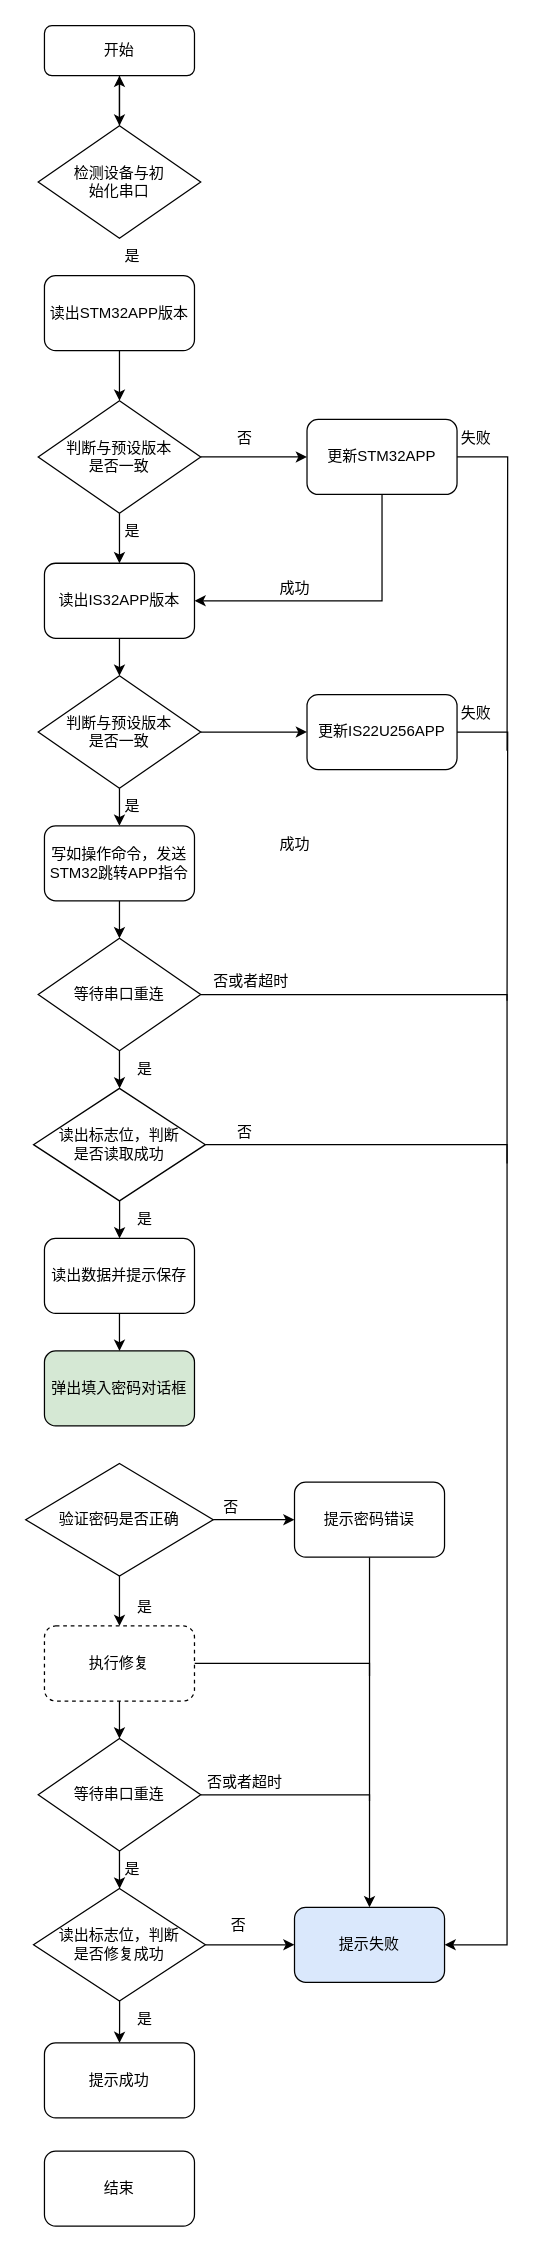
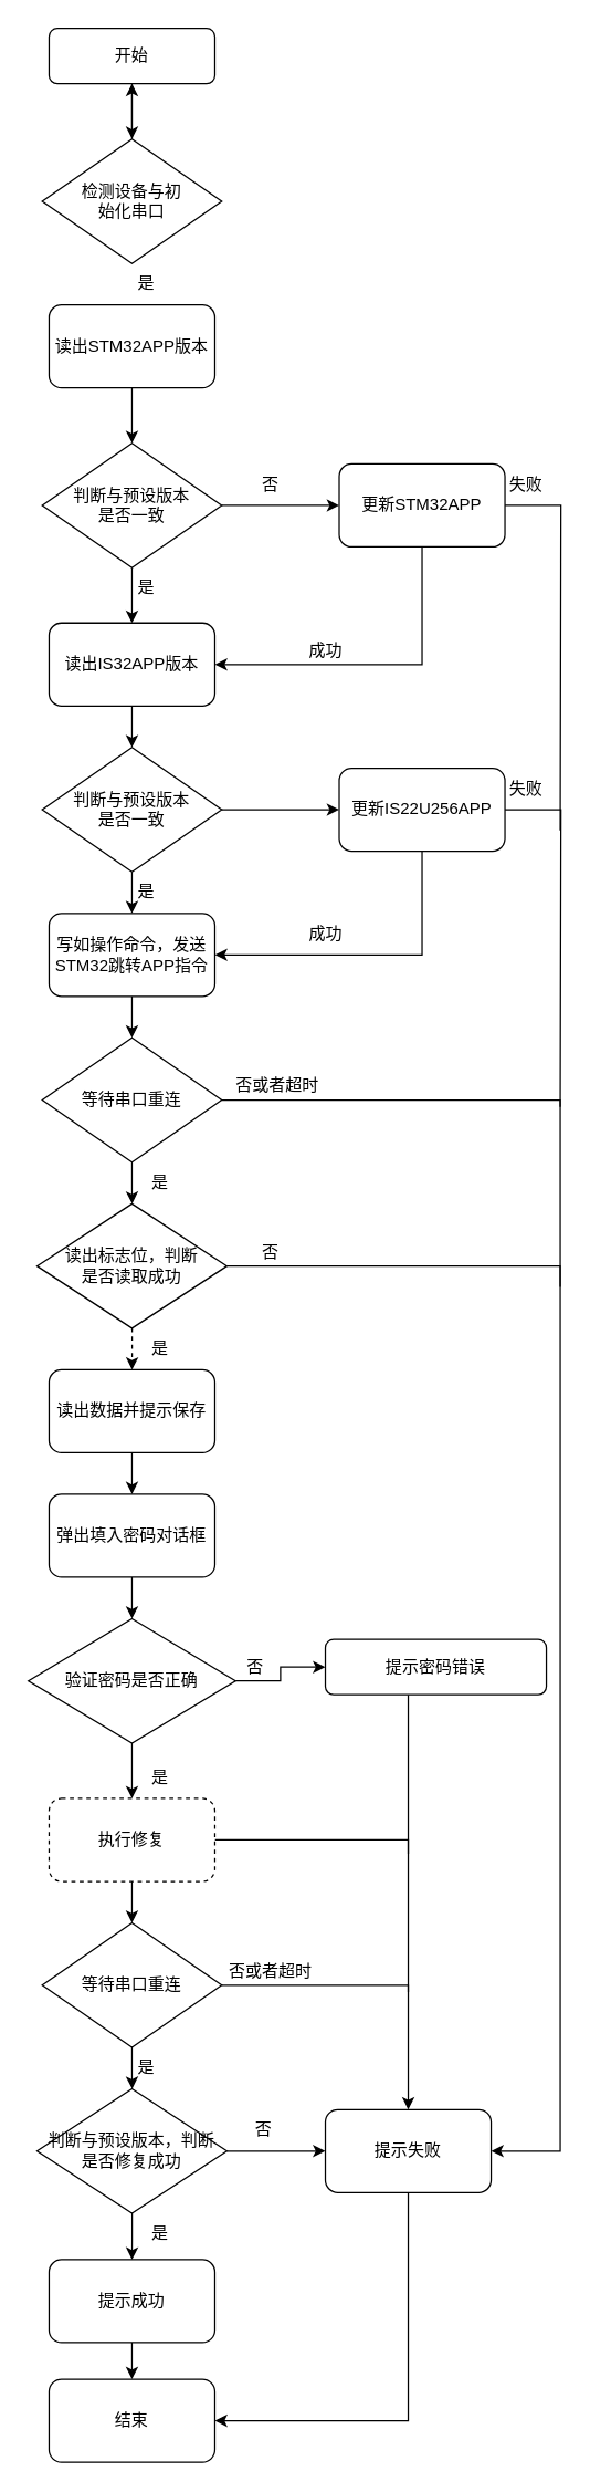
  <mxCell id="0" />
  <mxCell id="1" parent="0" />
  <mxCell id="2" value="" style="edgeStyle=orthogonalEdgeStyle;rounded=0;orthogonalLoop=1;jettySize=auto;html=1;" edge="1" parent="1" source="3"><mxGeometry relative="1" as="geometry"><mxPoint x="95" y="100" as="targetPoint" /></mxGeometry></mxCell>
  <mxCell id="3" value="开始" style="rounded=1;whiteSpace=wrap;html=1;fontSize=12;glass=0;strokeWidth=1;shadow=0;" parent="1" vertex="1"><mxGeometry x="35" y="20" width="120" height="40" as="geometry" /></mxCell>
  <mxCell id="4" value="" style="edgeStyle=orthogonalEdgeStyle;rounded=0;orthogonalLoop=1;jettySize=auto;html=1;" edge="1" parent="1" source="9" target="7"><mxGeometry relative="1" as="geometry" /></mxCell>
  <mxCell id="5" value="" style="edgeStyle=orthogonalEdgeStyle;rounded=0;orthogonalLoop=1;jettySize=auto;html=1;" edge="1" parent="1" source="7" target="13"><mxGeometry relative="1" as="geometry" /></mxCell>
  <mxCell id="6" value="" style="edgeStyle=orthogonalEdgeStyle;rounded=0;orthogonalLoop=1;jettySize=auto;html=1;endArrow=classic;endFill=1;" edge="1" parent="1" source="7" target="61"><mxGeometry relative="1" as="geometry" /></mxCell>
  <mxCell id="7" value="判断与预设版本&lt;br&gt;是否一致" style="rhombus;whiteSpace=wrap;html=1;direction=south;" vertex="1" parent="1"><mxGeometry x="30" y="320" width="130" height="90" as="geometry" /></mxCell>
  <mxCell id="8" value="是" style="text;html=1;align=center;verticalAlign=middle;resizable=0;points=[];autosize=1;strokeColor=none;fillColor=none;" vertex="1" parent="1"><mxGeometry x="85" y="190" width="40" height="30" as="geometry" /></mxCell>
  <mxCell id="9" value="读出STM32APP版本" style="rounded=1;whiteSpace=wrap;html=1;" vertex="1" parent="1"><mxGeometry x="35" y="220" width="120" height="60" as="geometry" /></mxCell>
  <mxCell id="10" value="" style="edgeStyle=orthogonalEdgeStyle;rounded=0;orthogonalLoop=1;jettySize=auto;html=1;" edge="1" parent="1" source="11" target="3"><mxGeometry relative="1" as="geometry" /></mxCell>
  <mxCell id="11" value="检测设备与初&lt;br&gt;始化串口" style="rhombus;whiteSpace=wrap;html=1;" vertex="1" parent="1"><mxGeometry x="30" y="100" width="130" height="90" as="geometry" /></mxCell>
  <mxCell id="12" value="" style="edgeStyle=orthogonalEdgeStyle;rounded=0;orthogonalLoop=1;jettySize=auto;html=1;" edge="1" parent="1" source="13" target="17"><mxGeometry relative="1" as="geometry" /></mxCell>
  <mxCell id="13" value="读出IS32APP版本" style="rounded=1;whiteSpace=wrap;html=1;" vertex="1" parent="1"><mxGeometry x="35" y="450" width="120" height="60" as="geometry" /></mxCell>
  <mxCell id="14" value="是" style="text;html=1;align=center;verticalAlign=middle;resizable=0;points=[];autosize=1;strokeColor=none;fillColor=none;" vertex="1" parent="1"><mxGeometry x="85" y="410" width="40" height="30" as="geometry" /></mxCell>
  <mxCell id="15" value="" style="edgeStyle=orthogonalEdgeStyle;rounded=0;orthogonalLoop=1;jettySize=auto;html=1;" edge="1" parent="1" source="17" target="20"><mxGeometry relative="1" as="geometry" /></mxCell>
  <mxCell id="16" value="" style="edgeStyle=orthogonalEdgeStyle;rounded=0;orthogonalLoop=1;jettySize=auto;html=1;endArrow=classic;endFill=1;" edge="1" parent="1" source="17" target="65"><mxGeometry relative="1" as="geometry" /></mxCell>
  <mxCell id="17" value="判断与预设版本&lt;br&gt;是否一致" style="rhombus;whiteSpace=wrap;html=1;direction=south;" vertex="1" parent="1"><mxGeometry x="30" y="540" width="130" height="90" as="geometry" /></mxCell>
  <mxCell id="18" value="是" style="text;html=1;align=center;verticalAlign=middle;resizable=0;points=[];autosize=1;strokeColor=none;fillColor=none;" vertex="1" parent="1"><mxGeometry x="85" y="630" width="40" height="30" as="geometry" /></mxCell>
  <mxCell id="19" value="" style="edgeStyle=orthogonalEdgeStyle;rounded=0;orthogonalLoop=1;jettySize=auto;html=1;" edge="1" parent="1" source="20" target="23"><mxGeometry relative="1" as="geometry" /></mxCell>
  <mxCell id="20" value="写如操作命令，发送STM32跳转APP指令" style="rounded=1;whiteSpace=wrap;html=1;" vertex="1" parent="1"><mxGeometry x="35" y="660" width="120" height="60" as="geometry" /></mxCell>
  <mxCell id="21" value="" style="edgeStyle=orthogonalEdgeStyle;rounded=0;orthogonalLoop=1;jettySize=auto;html=1;" edge="1" parent="1" source="23" target="40"><mxGeometry relative="1" as="geometry" /></mxCell>
  <mxCell id="22" value="" style="edgeStyle=orthogonalEdgeStyle;rounded=0;orthogonalLoop=1;jettySize=auto;html=1;endArrow=none;endFill=0;" edge="1" parent="1" source="23"><mxGeometry relative="1" as="geometry"><mxPoint x="405" y="930" as="targetPoint" /><Array as="points"><mxPoint x="405" y="795" /><mxPoint x="405" y="920" /></Array></mxGeometry></mxCell>
  <mxCell id="23" value="等待串口重连" style="rhombus;whiteSpace=wrap;html=1;direction=south;" vertex="1" parent="1"><mxGeometry x="30" y="750" width="130" height="90" as="geometry" /></mxCell>
  <mxCell id="24" value="" style="edgeStyle=orthogonalEdgeStyle;rounded=0;orthogonalLoop=1;jettySize=auto;html=1;" edge="1" parent="1" source="25" target="28"><mxGeometry relative="1" as="geometry" /></mxCell>
  <mxCell id="25" value="读出数据并提示保存" style="rounded=1;whiteSpace=wrap;html=1;" vertex="1" parent="1"><mxGeometry x="35" y="990" width="120" height="60" as="geometry" /></mxCell>
  <mxCell id="26" value="是" style="text;html=1;align=center;verticalAlign=middle;resizable=0;points=[];autosize=1;strokeColor=none;fillColor=none;" vertex="1" parent="1"><mxGeometry x="95" y="840" width="40" height="30" as="geometry" /></mxCell>
- <mxCell id="28" value="弹出填入密码对话框" style="rounded=1;whiteSpace=wrap;html=1;fillColor=#d5e8d4;" vertex="1" parent="1"><mxGeometry x="35" y="1080" width="120" height="60" as="geometry" /></mxCell>
+ <mxCell id="27" value="" style="edgeStyle=orthogonalEdgeStyle;rounded=0;orthogonalLoop=1;jettySize=auto;html=1;" edge="1" parent="1" source="28" target="31"><mxGeometry relative="1" as="geometry" /></mxCell>
+ <mxCell id="28" value="弹出填入密码对话框" style="rounded=1;whiteSpace=wrap;html=1;" vertex="1" parent="1"><mxGeometry x="35" y="1080" width="120" height="60" as="geometry" /></mxCell>
  <mxCell id="29" value="" style="edgeStyle=orthogonalEdgeStyle;rounded=0;orthogonalLoop=1;jettySize=auto;html=1;" edge="1" parent="1" source="31" target="34"><mxGeometry relative="1" as="geometry" /></mxCell>
  <mxCell id="30" value="" style="edgeStyle=orthogonalEdgeStyle;rounded=0;orthogonalLoop=1;jettySize=auto;html=1;endArrow=classic;endFill=1;entryX=0;entryY=0.5;entryDx=0;entryDy=0;" edge="1" parent="1" source="31" target="57"><mxGeometry relative="1" as="geometry"><mxPoint x="265" y="1215" as="targetPoint" /></mxGeometry></mxCell>
  <mxCell id="31" value="验证密码是否正确" style="rhombus;whiteSpace=wrap;html=1;" vertex="1" parent="1"><mxGeometry x="20" y="1170" width="150" height="90" as="geometry" /></mxCell>
  <mxCell id="32" value="" style="edgeStyle=orthogonalEdgeStyle;rounded=0;orthogonalLoop=1;jettySize=auto;html=1;" edge="1" parent="1" source="34" target="37"><mxGeometry relative="1" as="geometry" /></mxCell>
  <mxCell id="33" value="" style="edgeStyle=orthogonalEdgeStyle;rounded=0;orthogonalLoop=1;jettySize=auto;html=1;endArrow=none;endFill=0;" edge="1" parent="1" source="34"><mxGeometry relative="1" as="geometry"><mxPoint x="295" y="1440" as="targetPoint" /><Array as="points"><mxPoint x="295" y="1330" /></Array></mxGeometry></mxCell>
  <mxCell id="34" value="执行修复" style="rounded=1;whiteSpace=wrap;html=1;dashed=1;" vertex="1" parent="1"><mxGeometry x="35" y="1300" width="120" height="60" as="geometry" /></mxCell>
  <mxCell id="35" value="" style="edgeStyle=orthogonalEdgeStyle;rounded=0;orthogonalLoop=1;jettySize=auto;html=1;" edge="1" parent="1" source="37" target="45"><mxGeometry relative="1" as="geometry" /></mxCell>
  <mxCell id="36" value="" style="edgeStyle=orthogonalEdgeStyle;rounded=0;orthogonalLoop=1;jettySize=auto;html=1;entryX=0.5;entryY=0;entryDx=0;entryDy=0;" edge="1" parent="1" source="37" target="47"><mxGeometry relative="1" as="geometry"><mxPoint x="305" y="1460" as="targetPoint" /><Array as="points"><mxPoint x="295" y="1435" /></Array></mxGeometry></mxCell>
  <mxCell id="37" value="等待串口重连" style="rhombus;whiteSpace=wrap;html=1;direction=south;" vertex="1" parent="1"><mxGeometry x="30" y="1390" width="130" height="90" as="geometry" /></mxCell>
- <mxCell id="38" value="" style="edgeStyle=orthogonalEdgeStyle;rounded=0;orthogonalLoop=1;jettySize=auto;html=1;" edge="1" parent="1" source="40" target="25"><mxGeometry relative="1" as="geometry" /></mxCell>
+ <mxCell id="38" value="" style="edgeStyle=orthogonalEdgeStyle;rounded=0;orthogonalLoop=1;jettySize=auto;html=1;dashed=1;" edge="1" parent="1" source="40" target="25"><mxGeometry relative="1" as="geometry" /></mxCell>
  <mxCell id="39" value="" style="edgeStyle=orthogonalEdgeStyle;rounded=0;orthogonalLoop=1;jettySize=auto;html=1;endArrow=classic;endFill=1;entryX=1;entryY=0.5;entryDx=0;entryDy=0;" edge="1" parent="1" source="40" target="47"><mxGeometry relative="1" as="geometry"><mxPoint x="485" y="910" as="targetPoint" /><Array as="points"><mxPoint x="405" y="915" /><mxPoint x="405" y="1555" /></Array></mxGeometry></mxCell>
  <mxCell id="40" value="读出标志位，判断&lt;br&gt;是否读取成功" style="rhombus;whiteSpace=wrap;html=1;" vertex="1" parent="1"><mxGeometry x="26.25" y="870" width="137.5" height="90" as="geometry" /></mxCell>
  <mxCell id="41" value="是" style="text;html=1;align=center;verticalAlign=middle;resizable=0;points=[];autosize=1;strokeColor=none;fillColor=none;" vertex="1" parent="1"><mxGeometry x="95" y="960" width="40" height="30" as="geometry" /></mxCell>
  <mxCell id="42" value="是" style="text;html=1;align=center;verticalAlign=middle;resizable=0;points=[];autosize=1;strokeColor=none;fillColor=none;" vertex="1" parent="1"><mxGeometry x="95" y="1270" width="40" height="30" as="geometry" /></mxCell>
  <mxCell id="43" value="" style="edgeStyle=orthogonalEdgeStyle;rounded=0;orthogonalLoop=1;jettySize=auto;html=1;" edge="1" parent="1" source="45" target="47"><mxGeometry relative="1" as="geometry" /></mxCell>
  <mxCell id="44" value="" style="edgeStyle=orthogonalEdgeStyle;rounded=0;orthogonalLoop=1;jettySize=auto;html=1;" edge="1" parent="1" source="45" target="49"><mxGeometry relative="1" as="geometry" /></mxCell>
- <mxCell id="45" value="读出标志位，判断&lt;br&gt;是否修复成功" style="rhombus;whiteSpace=wrap;html=1;" vertex="1" parent="1"><mxGeometry x="26.25" y="1510" width="137.5" height="90" as="geometry" /></mxCell>
- <mxCell id="47" value="提示失败" style="rounded=1;whiteSpace=wrap;html=1;fillColor=#dae8fc;" vertex="1" parent="1"><mxGeometry x="235" y="1525" width="120" height="60" as="geometry" /></mxCell>
+ <mxCell id="45" value="判断与预设版本，判断&lt;br&gt;是否修复成功" style="rhombus;whiteSpace=wrap;html=1;" vertex="1" parent="1"><mxGeometry x="26.25" y="1510" width="137.5" height="90" as="geometry" /></mxCell>
+ <mxCell id="46" value="" style="edgeStyle=orthogonalEdgeStyle;rounded=0;orthogonalLoop=1;jettySize=auto;html=1;" edge="1" parent="1" source="47" target="50"><mxGeometry relative="1" as="geometry"><mxPoint x="195" y="1760" as="targetPoint" /><Array as="points"><mxPoint x="295" y="1750" /></Array></mxGeometry></mxCell>
+ <mxCell id="47" value="提示失败" style="rounded=1;whiteSpace=wrap;html=1;" vertex="1" parent="1"><mxGeometry x="235" y="1525" width="120" height="60" as="geometry" /></mxCell>
+ <mxCell id="48" value="" style="edgeStyle=orthogonalEdgeStyle;rounded=0;orthogonalLoop=1;jettySize=auto;html=1;" edge="1" parent="1" source="49" target="50"><mxGeometry relative="1" as="geometry" /></mxCell>
  <mxCell id="49" value="提示成功" style="rounded=1;whiteSpace=wrap;html=1;" vertex="1" parent="1"><mxGeometry x="35" y="1633.5" width="120" height="60" as="geometry" /></mxCell>
  <mxCell id="50" value="结束" style="rounded=1;whiteSpace=wrap;html=1;" vertex="1" parent="1"><mxGeometry x="35" y="1720" width="120" height="60" as="geometry" /></mxCell>
  <mxCell id="51" value="是" style="text;html=1;align=center;verticalAlign=middle;resizable=0;points=[];autosize=1;strokeColor=none;fillColor=none;" vertex="1" parent="1"><mxGeometry x="85" y="1480" width="40" height="30" as="geometry" /></mxCell>
  <mxCell id="52" value="是" style="text;html=1;align=center;verticalAlign=middle;resizable=0;points=[];autosize=1;strokeColor=none;fillColor=none;" vertex="1" parent="1"><mxGeometry x="95" y="1600" width="40" height="30" as="geometry" /></mxCell>
  <mxCell id="53" value="否" style="text;html=1;align=center;verticalAlign=middle;resizable=0;points=[];autosize=1;strokeColor=none;fillColor=none;" vertex="1" parent="1"><mxGeometry x="170" y="1525" width="40" height="30" as="geometry" /></mxCell>
  <mxCell id="54" value="否或者超时" style="text;html=1;align=center;verticalAlign=middle;resizable=0;points=[];autosize=1;strokeColor=none;fillColor=none;" vertex="1" parent="1"><mxGeometry x="155" y="1410" width="80" height="30" as="geometry" /></mxCell>
  <mxCell id="55" value="否" style="text;html=1;align=center;verticalAlign=middle;resizable=0;points=[];autosize=1;strokeColor=none;fillColor=none;" vertex="1" parent="1"><mxGeometry x="163.75" y="1190" width="40" height="30" as="geometry" /></mxCell>
  <mxCell id="56" value="" style="edgeStyle=orthogonalEdgeStyle;rounded=0;orthogonalLoop=1;jettySize=auto;html=1;endArrow=none;endFill=0;" edge="1" parent="1" source="57"><mxGeometry relative="1" as="geometry"><mxPoint x="295" y="1340" as="targetPoint" /><Array as="points"><mxPoint x="295" y="1325" /></Array></mxGeometry></mxCell>
- <mxCell id="57" value="提示密码错误" style="rounded=1;whiteSpace=wrap;html=1;" vertex="1" parent="1"><mxGeometry x="235" y="1185" width="120" height="60" as="geometry" /></mxCell>
+ <mxCell id="57" value="提示密码错误" style="rounded=1;whiteSpace=wrap;html=1;" vertex="1" parent="1"><mxGeometry x="235" y="1185" width="160" height="40" as="geometry" /></mxCell>
  <mxCell id="58" value="否" style="text;html=1;align=center;verticalAlign=middle;resizable=0;points=[];autosize=1;strokeColor=none;fillColor=none;" vertex="1" parent="1"><mxGeometry x="175" y="890" width="40" height="30" as="geometry" /></mxCell>
  <mxCell id="59" value="" style="edgeStyle=orthogonalEdgeStyle;rounded=0;orthogonalLoop=1;jettySize=auto;html=1;endArrow=classic;endFill=1;entryX=1;entryY=0.5;entryDx=0;entryDy=0;exitX=0.5;exitY=1;exitDx=0;exitDy=0;" edge="1" parent="1" source="61" target="13"><mxGeometry relative="1" as="geometry"><mxPoint x="305" y="460" as="sourcePoint" /><mxPoint x="305" y="475" as="targetPoint" /><Array as="points"><mxPoint x="305" y="480" /></Array></mxGeometry></mxCell>
  <mxCell id="60" value="" style="edgeStyle=orthogonalEdgeStyle;rounded=0;orthogonalLoop=1;jettySize=auto;html=1;endArrow=none;endFill=0;" edge="1" parent="1" source="61"><mxGeometry relative="1" as="geometry"><mxPoint x="405" y="600" as="targetPoint" /></mxGeometry></mxCell>
  <mxCell id="61" value="更新STM32APP" style="rounded=1;whiteSpace=wrap;html=1;" vertex="1" parent="1"><mxGeometry x="245" y="335" width="120" height="60" as="geometry" /></mxCell>
  <mxCell id="62" value="否" style="text;html=1;align=center;verticalAlign=middle;resizable=0;points=[];autosize=1;strokeColor=none;fillColor=none;" vertex="1" parent="1"><mxGeometry x="175" y="335" width="40" height="30" as="geometry" /></mxCell>
+ <mxCell id="63" value="" style="edgeStyle=orthogonalEdgeStyle;rounded=0;orthogonalLoop=1;jettySize=auto;html=1;endArrow=classic;endFill=1;entryX=1;entryY=0.5;entryDx=0;entryDy=0;" edge="1" parent="1" source="65" target="20"><mxGeometry relative="1" as="geometry"><mxPoint x="265" y="690" as="targetPoint" /><Array as="points"><mxPoint x="305" y="690" /></Array></mxGeometry></mxCell>
  <mxCell id="64" value="" style="edgeStyle=orthogonalEdgeStyle;rounded=0;orthogonalLoop=1;jettySize=auto;html=1;endArrow=none;endFill=0;" edge="1" parent="1" source="65"><mxGeometry relative="1" as="geometry"><mxPoint x="405" y="800" as="targetPoint" /></mxGeometry></mxCell>
  <mxCell id="65" value="更新IS22U256APP" style="rounded=1;whiteSpace=wrap;html=1;" vertex="1" parent="1"><mxGeometry x="245" y="555" width="120" height="60" as="geometry" /></mxCell>
  <mxCell id="66" value="否或者超时" style="text;html=1;align=center;verticalAlign=middle;resizable=0;points=[];autosize=1;strokeColor=none;fillColor=none;" vertex="1" parent="1"><mxGeometry x="160" y="770" width="80" height="30" as="geometry" /></mxCell>
  <mxCell id="67" value="成功" style="text;html=1;align=center;verticalAlign=middle;resizable=0;points=[];autosize=1;strokeColor=none;fillColor=none;" vertex="1" parent="1"><mxGeometry x="210" y="455" width="50" height="30" as="geometry" /></mxCell>
  <mxCell id="68" value="成功" style="text;html=1;align=center;verticalAlign=middle;resizable=0;points=[];autosize=1;strokeColor=none;fillColor=none;" vertex="1" parent="1"><mxGeometry x="210" y="660" width="50" height="30" as="geometry" /></mxCell>
  <mxCell id="69" value="失败" style="text;html=1;align=center;verticalAlign=middle;resizable=0;points=[];autosize=1;strokeColor=none;fillColor=none;" vertex="1" parent="1"><mxGeometry x="355" y="335" width="50" height="30" as="geometry" /></mxCell>
  <mxCell id="70" value="失败" style="text;html=1;align=center;verticalAlign=middle;resizable=0;points=[];autosize=1;strokeColor=none;fillColor=none;" vertex="1" parent="1"><mxGeometry x="355" y="555" width="50" height="30" as="geometry" /></mxCell>
